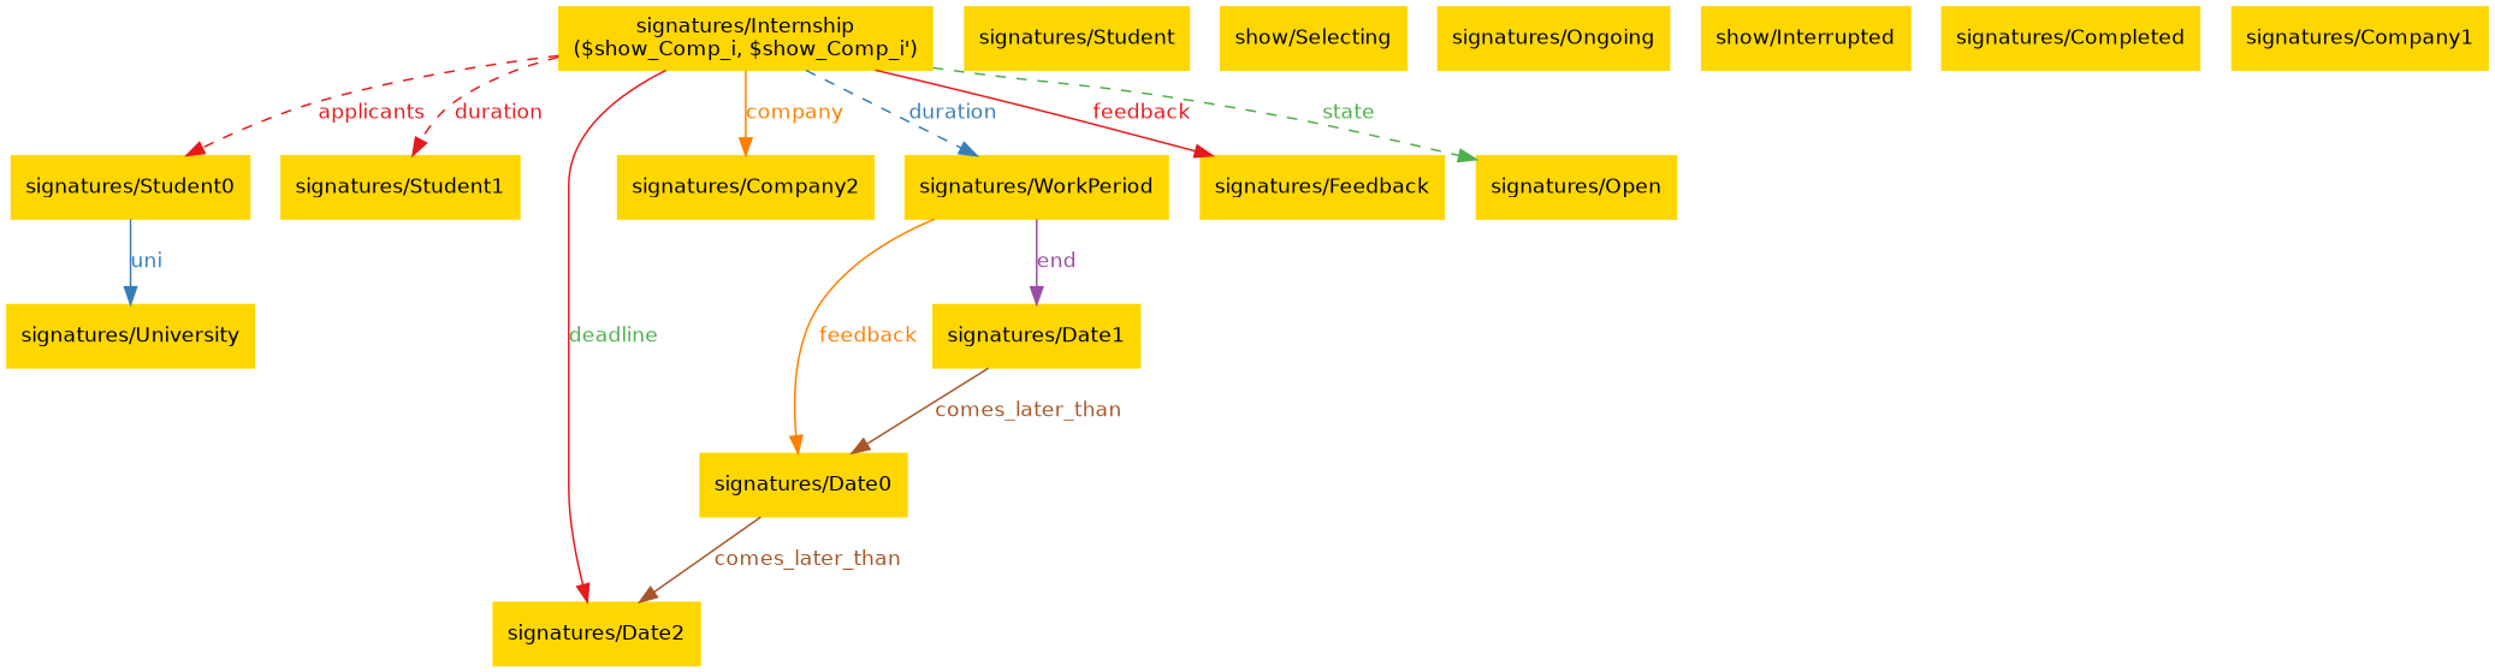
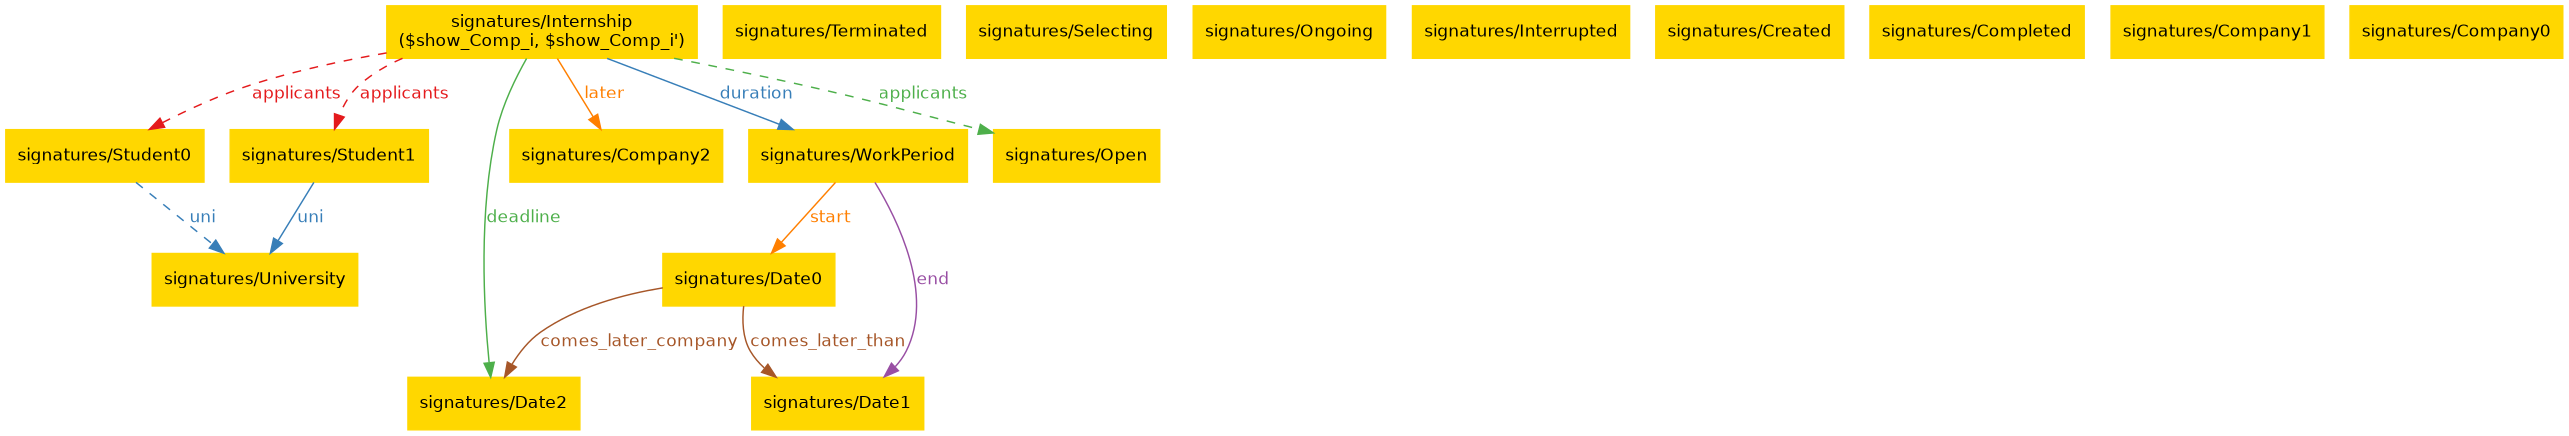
  digraph {
    fontname="DejaVu Sans"
    fontsize=12
    rankdir=TB
    node [color="#ffd700" fontcolor="#000000" fontname="DejaVu Sans" fontsize=12 shape=box style="filled, solid"]
    edge [color="#e41a1c" dir=forward fontcolor="#e41a1c" fontname="DejaVu Sans" fontsize=12 style=solid weight=1]
    n1 [label="signatures/Internship\n($show_Comp_i, $show_Comp_i')" uuid="signatures/Internship"]
    n2 [label="signatures/Student0" uuid="signatures/Student0"]
    n3 [label="signatures/Student1" uuid="signatures/Student1"]
    n4 [label="signatures/Date2" uuid="signatures/Date2"]
    n5 [label="signatures/Company2" uuid="signatures/Company2"]
    n6 [label="signatures/WorkPeriod" uuid="signatures/WorkPeriod"]
-   n7 [label="signatures/Feedback" uuid="signatures/Feedback"]
    n8 [label="signatures/Open" uuid="signatures/Open"]
    n9 [label="signatures/University" uuid="signatures/University"]
    n10 [label="signatures/Date0" uuid="signatures/Date0"]
    n11 [label="signatures/Date1" uuid="signatures/Date1"]
-   n12 [label="signatures/Student" uuid="signatures/Terminated"]
-   n13 [label="show/Selecting" uuid="signatures/Selecting"]
+   n12 [label="signatures/Terminated" uuid="signatures/Terminated"]
+   n13 [label="signatures/Selecting" uuid="signatures/Selecting"]
    n14 [label="signatures/Ongoing" uuid="signatures/Ongoing"]
-   n15 [label="show/Interrupted" uuid="signatures/Interrupted"]
+   n15 [label="signatures/Interrupted" uuid="signatures/Interrupted"]
+   n16 [label="signatures/Created" uuid="signatures/Created"]
    n17 [label="signatures/Completed" uuid="signatures/Completed"]
    n18 [label="signatures/Company1" uuid="signatures/Company1"]
+   n19 [label="signatures/Company0" uuid="signatures/Company0"]
    n1 -> n2 [label=applicants style=dashed uuid="<signatures/Internship, signatures/Student0>"]
-   n1 -> n3 [label=duration style=dashed uuid="<signatures/Internship, signatures/Student1>"]
-   n1 -> n4 [fontcolor="#4daf4a" label=deadline uuid="<signatures/Internship, signatures/Date2>"]
-   n1 -> n5 [color="#ff7f00" fontcolor="#ff7f00" label=company uuid="<signatures/Internship, signatures/Company2>"]
-   n1 -> n6 [color="#377eb8" fontcolor="#377eb8" label=duration style=dashed uuid="<signatures/Internship, signatures/WorkPeriod>"]
-   n1 -> n7 [label=feedback uuid="<signatures/Internship, signatures/Feedback>"]
-   n1 -> n8 [color="#4daf4a" fontcolor="#4daf4a" label=state style=dashed uuid="<signatures/Internship, signatures/Open>"]
-   n2 -> n9 [color="#377eb8" fontcolor="#377eb8" label=uni uuid="<signatures/Student0, signatures/University>"]
-   n6 -> n10 [color="#ff7f00" fontcolor="#ff7f00" label=feedback uuid="<signatures/WorkPeriod, signatures/Date0>"]
+   n1 -> n3 [label=applicants style=dashed uuid="<signatures/Internship, signatures/Student1>"]
+   n1 -> n4 [color="#4daf4a" fontcolor="#4daf4a" label=deadline uuid="<signatures/Internship, signatures/Date2>"]
+   n1 -> n5 [color="#ff7f00" fontcolor="#ff7f00" label=later uuid="<signatures/Internship, signatures/Company2>"]
+   n1 -> n6 [color="#377eb8" fontcolor="#377eb8" label=duration uuid="<signatures/Internship, signatures/WorkPeriod>"]
+   n1 -> n8 [color="#4daf4a" fontcolor="#4daf4a" label=applicants style=dashed uuid="<signatures/Internship, signatures/Open>"]
+   n2 -> n9 [color="#377eb8" fontcolor="#377eb8" label=uni style=dashed uuid="<signatures/Student0, signatures/University>"]
+   n3 -> n9 [color="#377eb8" fontcolor="#377eb8" label=uni uuid="<signatures/Student1, signatures/University>"]
+   n6 -> n10 [color="#ff7f00" fontcolor="#ff7f00" label=start uuid="<signatures/WorkPeriod, signatures/Date0>"]
    n6 -> n11 [color="#984ea3" fontcolor="#984ea3" label=end uuid="<signatures/WorkPeriod, signatures/Date1>"]
-   n10 -> n4 [color="#a65628" fontcolor="#a65628" label=comes_later_than uuid="<signatures/Date0, signatures/Date2>"]
-   n11 -> n10 [color="#a65628" fontcolor="#a65628" label=comes_later_than uuid="<signatures/Date1, signatures/Date0>"]
+   n10 -> n4 [color="#a65628" fontcolor="#a65628" label=comes_later_company uuid="<signatures/Date0, signatures/Date2>"]
+   n10 -> n11 [color="#a65628" fontcolor="#a65628" label=comes_later_than uuid="<signatures/Date1, signatures/Date0>"]
  }
